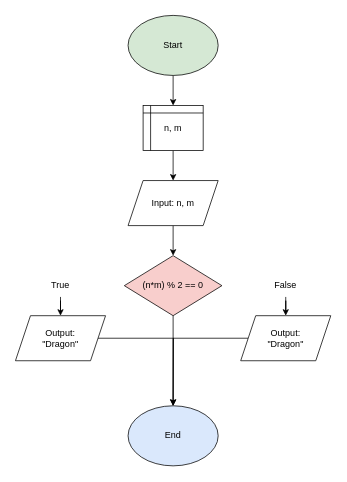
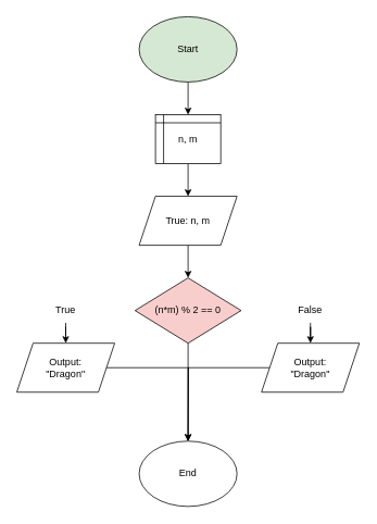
  <mxCell id="0" />
  <mxCell id="1" parent="0" />
  <mxCell id="2" value="" style="edgeStyle=orthogonalEdgeStyle;rounded=0;orthogonalLoop=1;jettySize=auto;html=1;" edge="1" parent="1" source="3" target="5"><mxGeometry relative="1" as="geometry" /></mxCell>
  <mxCell id="3" value="Start" style="ellipse;whiteSpace=wrap;html=1;fillColor=#d5e8d4;" vertex="1" parent="1"><mxGeometry x="170" y="20" width="120" height="80" as="geometry" /></mxCell>
  <mxCell id="4" value="" style="edgeStyle=orthogonalEdgeStyle;rounded=0;orthogonalLoop=1;jettySize=auto;html=1;" edge="1" parent="1" source="5" target="7"><mxGeometry relative="1" as="geometry" /></mxCell>
  <mxCell id="5" value="n, m" style="shape=internalStorage;whiteSpace=wrap;html=1;backgroundOutline=1;dx=10;dy=10;" vertex="1" parent="1"><mxGeometry x="190" y="140" width="80" height="60" as="geometry" /></mxCell>
  <mxCell id="6" value="" style="edgeStyle=orthogonalEdgeStyle;rounded=0;orthogonalLoop=1;jettySize=auto;html=1;" edge="1" parent="1" source="7" target="10"><mxGeometry relative="1" as="geometry" /></mxCell>
- <mxCell id="7" value="Input: n, m" style="shape=parallelogram;perimeter=parallelogramPerimeter;whiteSpace=wrap;html=1;fixedSize=1;" vertex="1" parent="1"><mxGeometry x="170" y="240" width="120" height="60" as="geometry" /></mxCell>
+ <mxCell id="7" value="True: n, m" style="shape=parallelogram;perimeter=parallelogramPerimeter;whiteSpace=wrap;html=1;fixedSize=1;" vertex="1" parent="1"><mxGeometry x="170" y="240" width="120" height="60" as="geometry" /></mxCell>
  <mxCell id="8" style="edgeStyle=orthogonalEdgeStyle;rounded=0;orthogonalLoop=1;jettySize=auto;html=1;entryX=0.5;entryY=0;entryDx=0;entryDy=0;" edge="1" parent="1" source="13" target="12"><mxGeometry relative="1" as="geometry" /></mxCell>
  <mxCell id="9" style="edgeStyle=orthogonalEdgeStyle;rounded=0;orthogonalLoop=1;jettySize=auto;html=1;entryX=0.5;entryY=0;entryDx=0;entryDy=0;" edge="1" parent="1" source="17" target="15"><mxGeometry relative="1" as="geometry" /></mxCell>
  <mxCell id="10" value="(n*m) % 2 == 0" style="rhombus;whiteSpace=wrap;html=1;fillColor=#f8cecc;" vertex="1" parent="1"><mxGeometry x="165" y="340" width="130" height="80" as="geometry" /></mxCell>
  <mxCell id="11" style="edgeStyle=orthogonalEdgeStyle;rounded=0;orthogonalLoop=1;jettySize=auto;html=1;" edge="1" parent="1" source="12"><mxGeometry relative="1" as="geometry"><mxPoint x="230" y="540" as="targetPoint" /></mxGeometry></mxCell>
  <mxCell id="12" value="Output:&lt;div&gt;&quot;Dragon&quot;&lt;/div&gt;" style="shape=parallelogram;perimeter=parallelogramPerimeter;whiteSpace=wrap;html=1;fixedSize=1;" vertex="1" parent="1"><mxGeometry x="20" y="420" width="120" height="60" as="geometry" /></mxCell>
  <mxCell id="13" value="True" style="text;html=1;align=center;verticalAlign=middle;whiteSpace=wrap;rounded=0;" vertex="1" parent="1"><mxGeometry x="60" y="365" width="40" height="30" as="geometry" /></mxCell>
  <mxCell id="14" style="edgeStyle=orthogonalEdgeStyle;rounded=0;orthogonalLoop=1;jettySize=auto;html=1;entryX=0.5;entryY=0;entryDx=0;entryDy=0;" edge="1" parent="1" source="15" target="18"><mxGeometry relative="1" as="geometry" /></mxCell>
  <mxCell id="15" value="Output:&lt;div&gt;&quot;Dragon&quot;&lt;/div&gt;" style="shape=parallelogram;perimeter=parallelogramPerimeter;whiteSpace=wrap;html=1;fixedSize=1;" vertex="1" parent="1"><mxGeometry x="320" y="420" width="120" height="60" as="geometry" /></mxCell>
  <mxCell id="16" value="" style="edgeStyle=orthogonalEdgeStyle;rounded=0;orthogonalLoop=1;jettySize=auto;html=1;endArrow=none;endFill=0;" edge="1" parent="1" source="10" target="18"><mxGeometry relative="1" as="geometry"><mxPoint x="295" y="380" as="sourcePoint" /><mxPoint x="380" y="420" as="targetPoint" /></mxGeometry></mxCell>
  <mxCell id="17" value="False" style="text;html=1;align=center;verticalAlign=middle;whiteSpace=wrap;rounded=0;" vertex="1" parent="1"><mxGeometry x="360" y="365" width="40" height="30" as="geometry" /></mxCell>
- <mxCell id="18" value="End" style="ellipse;whiteSpace=wrap;html=1;fillColor=#dae8fc;" vertex="1" parent="1"><mxGeometry x="170" y="540" width="120" height="80" as="geometry" /></mxCell>
+ <mxCell id="18" value="End" style="ellipse;whiteSpace=wrap;html=1;" vertex="1" parent="1"><mxGeometry x="170" y="540" width="120" height="80" as="geometry" /></mxCell>
